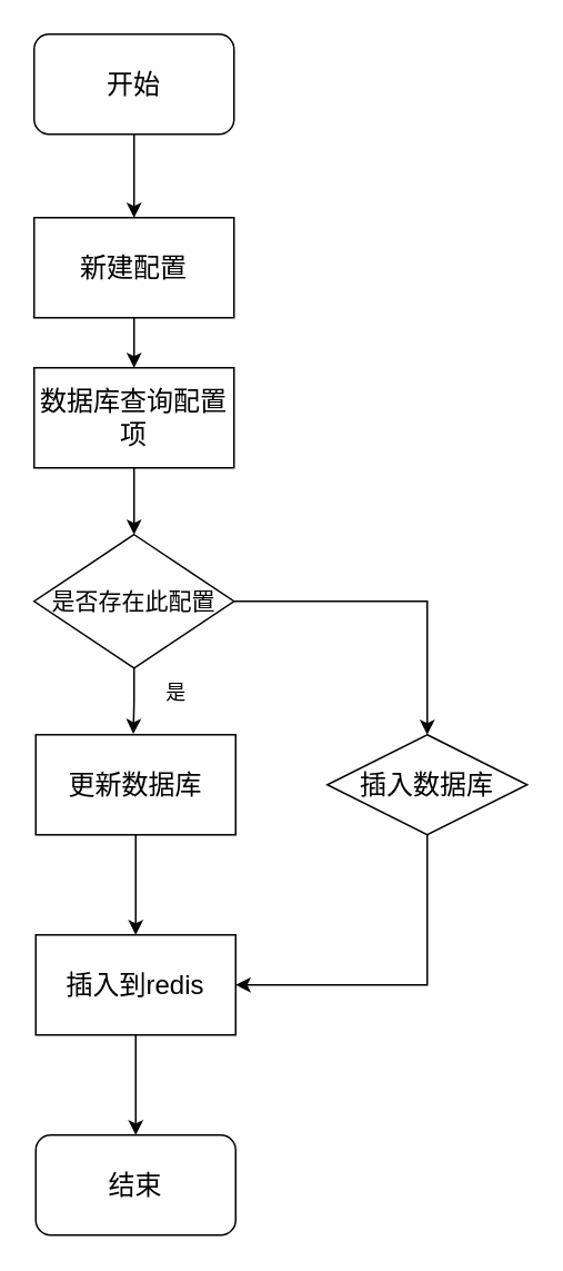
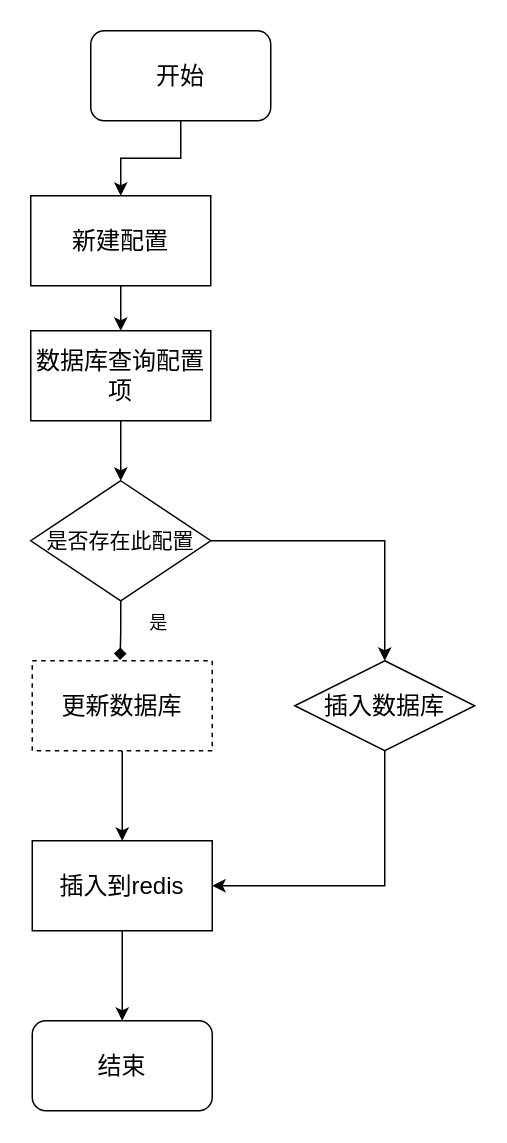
  <mxCell id="0" />
  <mxCell id="1" parent="0" />
  <mxCell id="2" style="edgeStyle=orthogonalEdgeStyle;rounded=0;orthogonalLoop=1;jettySize=auto;html=1;entryX=0.5;entryY=0;entryDx=0;entryDy=0;" edge="1" parent="1" source="3" target="5"><mxGeometry relative="1" as="geometry" /></mxCell>
- <mxCell id="3" value="&lt;font style=&quot;font-size: 16px;&quot;&gt;开始&lt;/font&gt;" style="rounded=1;whiteSpace=wrap;html=1;" vertex="1" parent="1"><mxGeometry x="20" y="20" width="120" height="60" as="geometry" /></mxCell>
+ <mxCell id="3" value="&lt;font style=&quot;font-size: 16px;&quot;&gt;开始&lt;/font&gt;" style="rounded=1;whiteSpace=wrap;html=1;" vertex="1" parent="1"><mxGeometry x="60" y="20" width="120" height="60" as="geometry" /></mxCell>
  <mxCell id="4" style="edgeStyle=orthogonalEdgeStyle;rounded=0;orthogonalLoop=1;jettySize=auto;html=1;entryX=0.5;entryY=0;entryDx=0;entryDy=0;" edge="1" parent="1" source="5" target="7"><mxGeometry relative="1" as="geometry" /></mxCell>
  <mxCell id="5" value="&lt;span style=&quot;font-size: 16px;&quot;&gt;新建配置&lt;/span&gt;" style="rounded=0;whiteSpace=wrap;html=1;" vertex="1" parent="1"><mxGeometry x="20" y="130" width="120" height="60" as="geometry" /></mxCell>
  <mxCell id="6" style="edgeStyle=orthogonalEdgeStyle;rounded=0;orthogonalLoop=1;jettySize=auto;html=1;entryX=0.5;entryY=0;entryDx=0;entryDy=0;" edge="1" parent="1" source="7"><mxGeometry relative="1" as="geometry"><mxPoint x="80" y="320" as="targetPoint" /></mxGeometry></mxCell>
  <mxCell id="7" value="&lt;font style=&quot;font-size: 16px;&quot;&gt;数据库查询配置项&lt;/font&gt;" style="rounded=0;whiteSpace=wrap;html=1;" vertex="1" parent="1"><mxGeometry x="20" y="220" width="120" height="60" as="geometry" /></mxCell>
  <mxCell id="8" style="edgeStyle=orthogonalEdgeStyle;rounded=0;orthogonalLoop=1;jettySize=auto;html=1;entryX=0.5;entryY=0;entryDx=0;entryDy=0;exitX=1;exitY=0.5;exitDx=0;exitDy=0;" edge="1" parent="1" source="15" target="10"><mxGeometry relative="1" as="geometry"><mxPoint x="141" y="550" as="sourcePoint" /></mxGeometry></mxCell>
  <mxCell id="9" style="edgeStyle=orthogonalEdgeStyle;rounded=0;orthogonalLoop=1;jettySize=auto;html=1;entryX=1;entryY=0.5;entryDx=0;entryDy=0;exitX=0.5;exitY=1;exitDx=0;exitDy=0;" edge="1" parent="1" source="10" target="12"><mxGeometry relative="1" as="geometry" /></mxCell>
  <mxCell id="10" value="&lt;span style=&quot;font-size: 16px;&quot;&gt;插入数据库&lt;/span&gt;" style="rhombus;whiteSpace=wrap;html=1;" vertex="1" parent="1"><mxGeometry x="196" y="440" width="120" height="60" as="geometry" /></mxCell>
  <mxCell id="11" style="edgeStyle=orthogonalEdgeStyle;rounded=0;orthogonalLoop=1;jettySize=auto;html=1;" edge="1" parent="1" source="12" target="13"><mxGeometry relative="1" as="geometry" /></mxCell>
  <mxCell id="12" value="&lt;font style=&quot;font-size: 16px;&quot;&gt;插入到redis&lt;/font&gt;" style="rounded=0;whiteSpace=wrap;html=1;" vertex="1" parent="1"><mxGeometry x="21" y="560" width="120" height="60" as="geometry" /></mxCell>
  <mxCell id="13" value="&lt;font style=&quot;font-size: 16px;&quot;&gt;结束&lt;/font&gt;" style="rounded=1;whiteSpace=wrap;html=1;" vertex="1" parent="1"><mxGeometry x="21" y="680" width="120" height="60" as="geometry" /></mxCell>
- <mxCell id="14" style="edgeStyle=orthogonalEdgeStyle;rounded=0;orthogonalLoop=1;jettySize=auto;html=1;entryX=0.488;entryY=-0.008;entryDx=0;entryDy=0;entryPerimeter=0;" edge="1" parent="1" source="15" target="17"><mxGeometry relative="1" as="geometry" /></mxCell>
+ <mxCell id="14" style="edgeStyle=orthogonalEdgeStyle;rounded=0;orthogonalLoop=1;jettySize=auto;html=1;entryX=0.488;entryY=-0.008;entryDx=0;entryDy=0;entryPerimeter=0;endArrow=diamond;" edge="1" parent="1" source="15" target="17"><mxGeometry relative="1" as="geometry" /></mxCell>
  <mxCell id="15" value="&lt;font style=&quot;font-size: 14px;&quot;&gt;是否存在此配置&lt;/font&gt;" style="rhombus;whiteSpace=wrap;html=1;" vertex="1" parent="1"><mxGeometry x="20" y="320" width="120" height="80" as="geometry" /></mxCell>
  <mxCell id="16" style="edgeStyle=orthogonalEdgeStyle;rounded=0;orthogonalLoop=1;jettySize=auto;html=1;entryX=0.5;entryY=0;entryDx=0;entryDy=0;" edge="1" parent="1" source="17" target="12"><mxGeometry relative="1" as="geometry" /></mxCell>
- <mxCell id="17" value="&lt;span style=&quot;font-size: 16px;&quot;&gt;更新数据库&lt;/span&gt;" style="rounded=0;whiteSpace=wrap;html=1;" vertex="1" parent="1"><mxGeometry x="21" y="440" width="120" height="60" as="geometry" /></mxCell>
+ <mxCell id="17" value="&lt;span style=&quot;font-size: 16px;&quot;&gt;更新数据库&lt;/span&gt;" style="rounded=0;whiteSpace=wrap;html=1;dashed=1;" vertex="1" parent="1"><mxGeometry x="21" y="440" width="120" height="60" as="geometry" /></mxCell>
  <mxCell id="18" value="是" style="text;html=1;align=center;verticalAlign=middle;resizable=0;points=[];autosize=1;strokeColor=none;fillColor=none;" vertex="1" parent="1"><mxGeometry x="85" y="400" width="40" height="30" as="geometry" /></mxCell>
